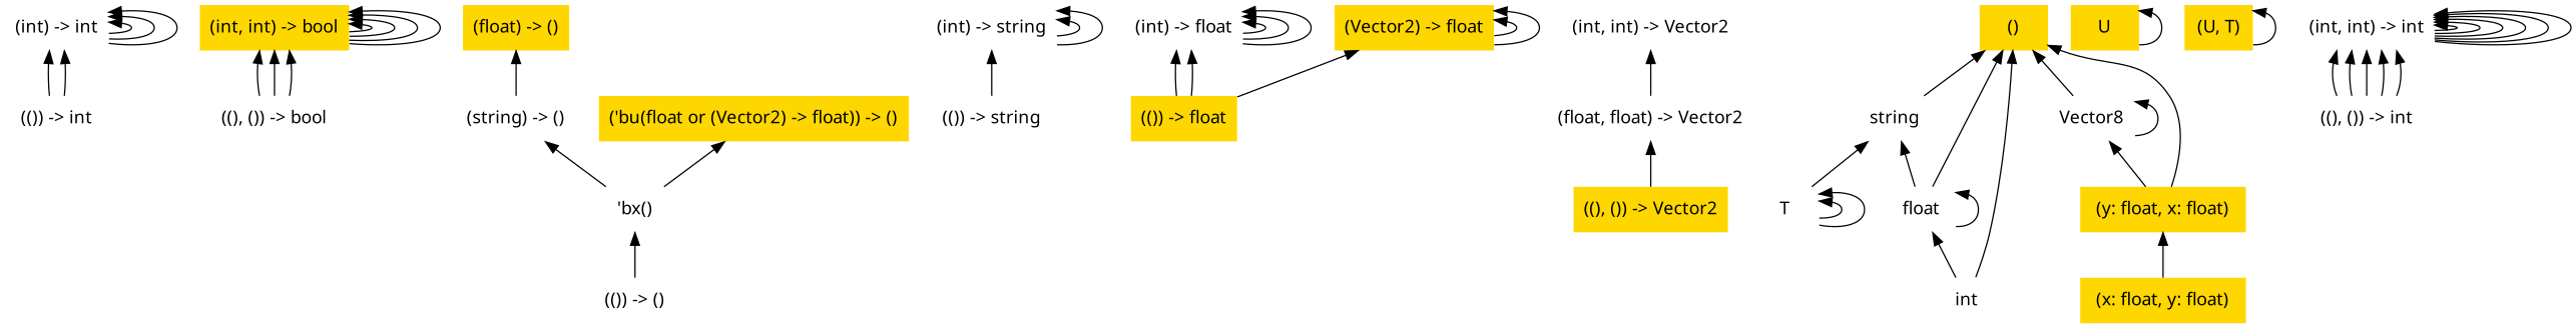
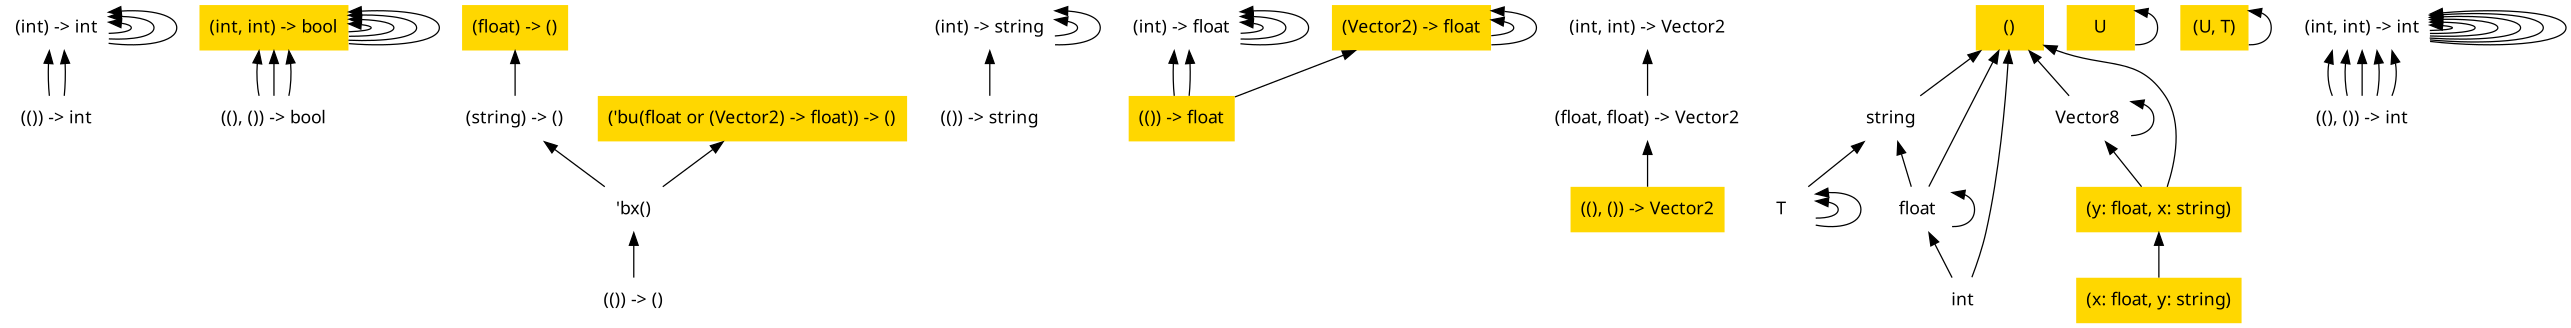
  digraph {
    fontname="Noto Sans"
    node [color=darkorange fillcolor=white fontname="Noto Sans" shape=none style=filled]
    edge [dir=back fontname="Noto Sans"]
    "(int) -> int" [color=black]
    "(()) -> int"
    "(int, int) -> bool" [color=black fillcolor=gold]
    "((), ()) -> bool"
    "'bx()" [color=gray40]
    "(string) -> ()"
    "(()) -> ()" [color=black]
    "(int) -> string" [color=black]
    "(()) -> string" [color=black]
    "(int) -> float"
    "(()) -> float" [fillcolor=gold]
    "(Vector2) -> float" [fillcolor=gold]
    "(float, float) -> Vector2" [color=black]
    "((), ()) -> Vector2" [color=black fillcolor=gold]
    "(float) -> ()" [color=gray40 fillcolor=gold]
    "('bu(float or (Vector2) -> float)) -> ()" [color=gray40 fillcolor=gold]
    T [color=black]
    string
    float
    int
    n21 [label=Vector8]
-   "(y: float, x: float)" [color=gray40 fillcolor=gold]
-   "(x: float, y: float)" [fillcolor=gold]
+   "(y: float, x: float)" [color=gray40 fillcolor=gold label="(y: float, x: string)"]
+   "(x: float, y: float)" [fillcolor=gold label="(x: float, y: string)"]
    "(int, int) -> Vector2" [color=black]
    U [fillcolor=gold]
    "()" [fillcolor=gold]
    "(U, T)" [fillcolor=gold]
    "(int, int) -> int"
    "((), ()) -> int" [color=black]
    "(int) -> int" -> "(int) -> int"
    "(int) -> int" -> "(int) -> int"
    "(int) -> int" -> "(int) -> int"
    "(int) -> int" -> "(()) -> int"
    "(int) -> int" -> "(()) -> int"
    "(int, int) -> bool" -> "(int, int) -> bool"
    "(int, int) -> bool" -> "(int, int) -> bool"
    "(int, int) -> bool" -> "(int, int) -> bool"
    "(int, int) -> bool" -> "(int, int) -> bool"
    "(int, int) -> bool" -> "((), ()) -> bool"
    "(int, int) -> bool" -> "((), ()) -> bool"
    "(int, int) -> bool" -> "((), ()) -> bool"
    "'bx()" -> "(()) -> ()"
    "(string) -> ()" -> "'bx()"
    "(int) -> string" -> "(int) -> string"
    "(int) -> string" -> "(int) -> string"
    "(int) -> string" -> "(()) -> string"
    "(int) -> float" -> "(int) -> float"
    "(int) -> float" -> "(int) -> float"
    "(int) -> float" -> "(int) -> float"
    "(int) -> float" -> "(()) -> float"
    "(int) -> float" -> "(()) -> float"
    "(Vector2) -> float" -> "(()) -> float"
    "(Vector2) -> float" -> "(Vector2) -> float"
    "(Vector2) -> float" -> "(Vector2) -> float"
    "(float, float) -> Vector2" -> "((), ()) -> Vector2"
    "(float) -> ()" -> "(string) -> ()"
    "('bu(float or (Vector2) -> float)) -> ()" -> "'bx()"
    T -> T
    T -> T
    string -> T
    string -> float
    float -> float
    float -> int
    n21 -> n21
    n21 -> "(y: float, x: float)"
    "(y: float, x: float)" -> "(x: float, y: float)"
    "(int, int) -> Vector2" -> "(float, float) -> Vector2"
    U -> U
    "()" -> string
    "()" -> float
    "()" -> int
    "()" -> n21
    "()" -> "(y: float, x: float)"
    "(U, T)" -> "(U, T)"
    "(int, int) -> int" -> "(int, int) -> int"
    "(int, int) -> int" -> "(int, int) -> int"
    "(int, int) -> int" -> "(int, int) -> int"
    "(int, int) -> int" -> "(int, int) -> int"
    "(int, int) -> int" -> "(int, int) -> int"
    "(int, int) -> int" -> "(int, int) -> int"
    "(int, int) -> int" -> "((), ()) -> int"
    "(int, int) -> int" -> "((), ()) -> int"
    "(int, int) -> int" -> "((), ()) -> int"
    "(int, int) -> int" -> "((), ()) -> int"
    "(int, int) -> int" -> "((), ()) -> int"
  }
